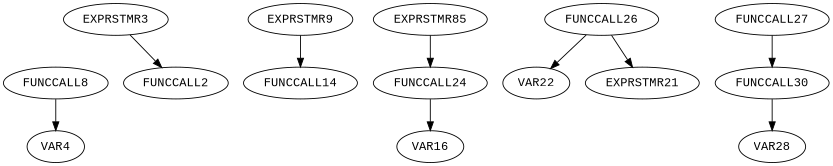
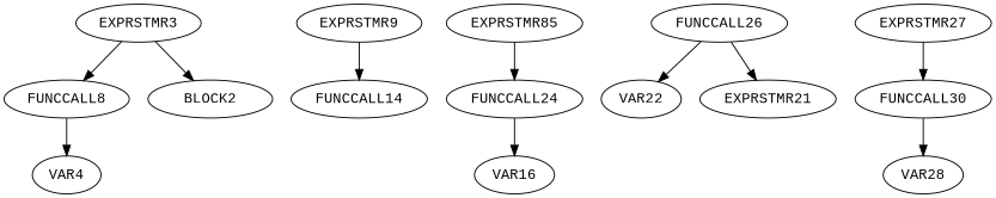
  digraph {
    fontname="Liberation Mono"
    node [fontname="Liberation Mono"]
    edge [fontname="Liberation Mono"]
    FUNCCALL8
    VAR4
    EXPRSTMR3
-   BLOCK2 [label=FUNCCALL2]
+   BLOCK2
    EXPRSTMR9
    FUNCCALL14
    n7 [label=FUNCCALL24]
    VAR16
    n9 [label=EXPRSTMR85]
    FUNCCALL26
    VAR22
    EXPRSTMR21
    FUNCCALL30
    VAR28
-   EXPRSTMR27 [label=FUNCCALL27]
+   EXPRSTMR27
    FUNCCALL8 -> VAR4
+   EXPRSTMR3 -> FUNCCALL8
    EXPRSTMR3 -> BLOCK2
    EXPRSTMR9 -> FUNCCALL14
    n7 -> VAR16
    n9 -> n7
    FUNCCALL26 -> VAR22
    FUNCCALL26 -> EXPRSTMR21
    FUNCCALL30 -> VAR28
    EXPRSTMR27 -> FUNCCALL30
  }
